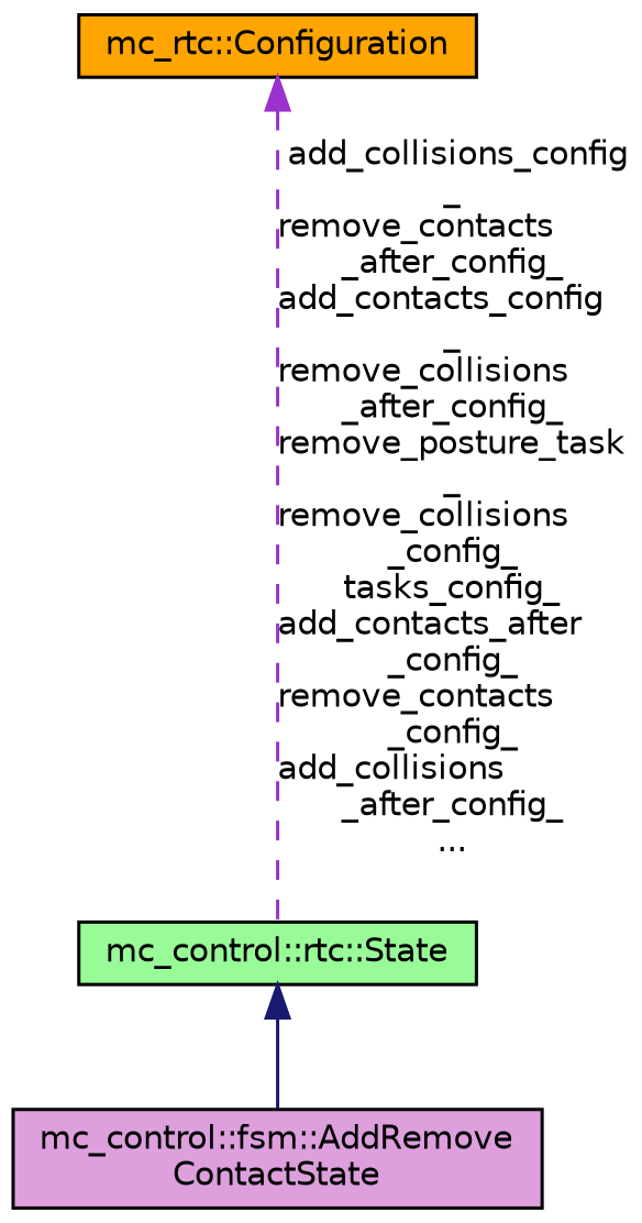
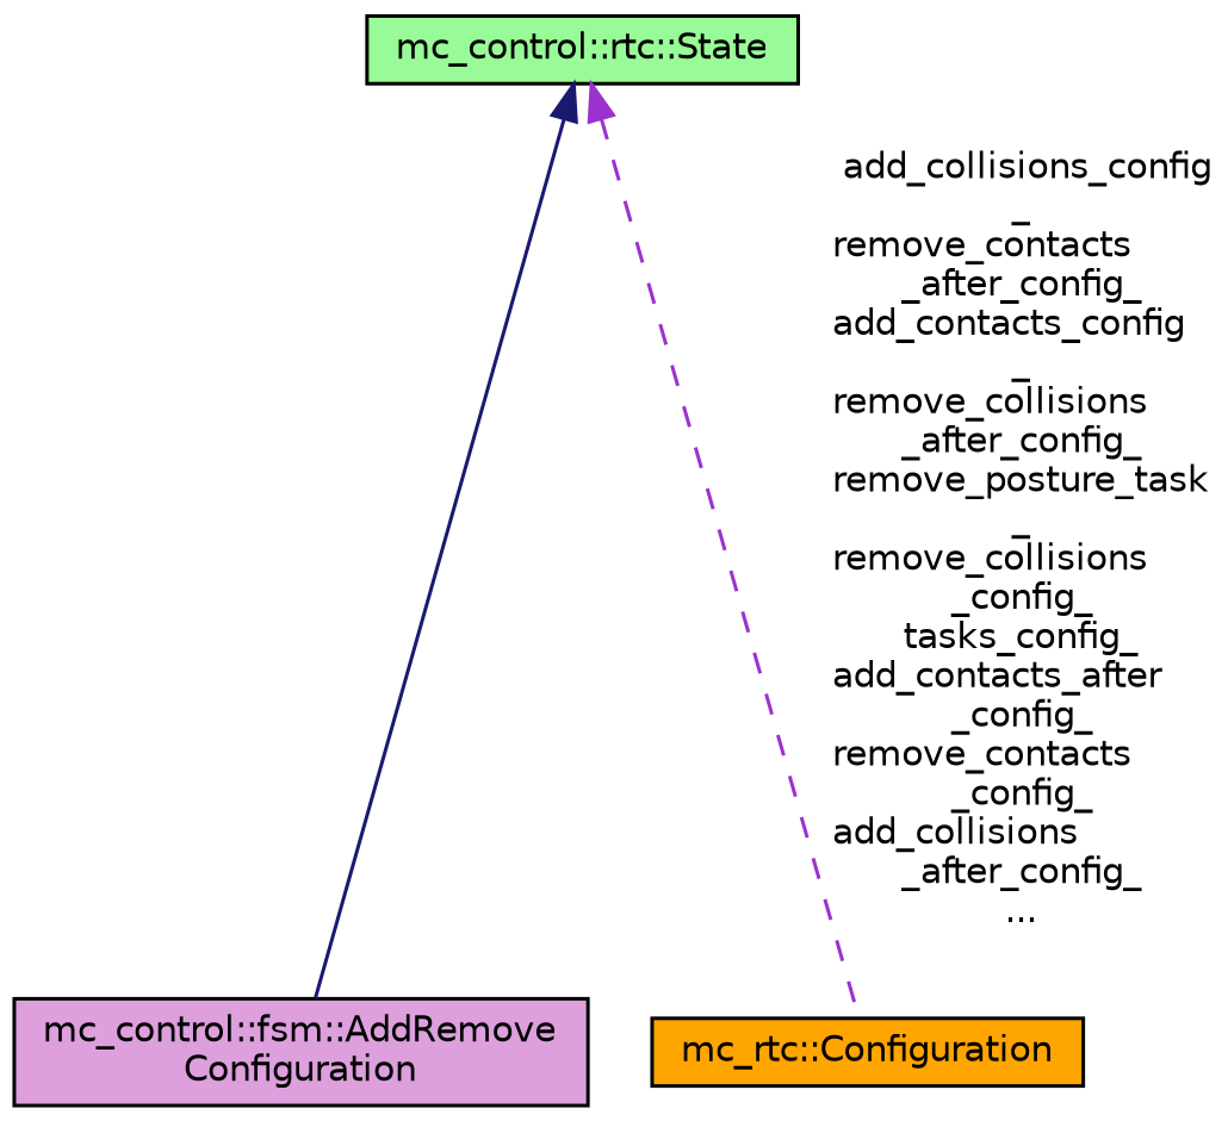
  digraph {
    node [color=black fontname=Helvetica fontsize=10 shape=record style=filled]
    edge [dir=back fontname=Helvetica fontsize=10 labelfontname=Helvetica labelfontsize=10]
-   n1 [fillcolor=plum fontcolor=black height=0.2 label="mc_control::fsm::AddRemove\lContactState" width=0.4]
+   n1 [fillcolor=plum fontcolor=black height=0.2 label="mc_control::fsm::AddRemove\lConfiguration" width=0.4]
    n2 [fillcolor=palegreen height=0.2 label="mc_control::rtc::State" width=0.4]
    n3 [fillcolor=orange height=0.2 label="mc_rtc::Configuration" width=0.4]
    n2 -> n1 [color=midnightblue style=solid]
-   n3 -> n2 [color=darkorchid3 label=" add_collisions_config\l_\nremove_contacts\l_after_config_\nadd_contacts_config\l_\nremove_collisions\l_after_config_\nremove_posture_task\l_\nremove_collisions\l_config_\ntasks_config_\nadd_contacts_after\l_config_\nremove_contacts\l_config_\nadd_collisions\l_after_config_\n..." style=dashed]
+   n2 -> n3 [color=darkorchid3 label=" add_collisions_config\l_\nremove_contacts\l_after_config_\nadd_contacts_config\l_\nremove_collisions\l_after_config_\nremove_posture_task\l_\nremove_collisions\l_config_\ntasks_config_\nadd_contacts_after\l_config_\nremove_contacts\l_config_\nadd_collisions\l_after_config_\n..." style=dashed]
  }
